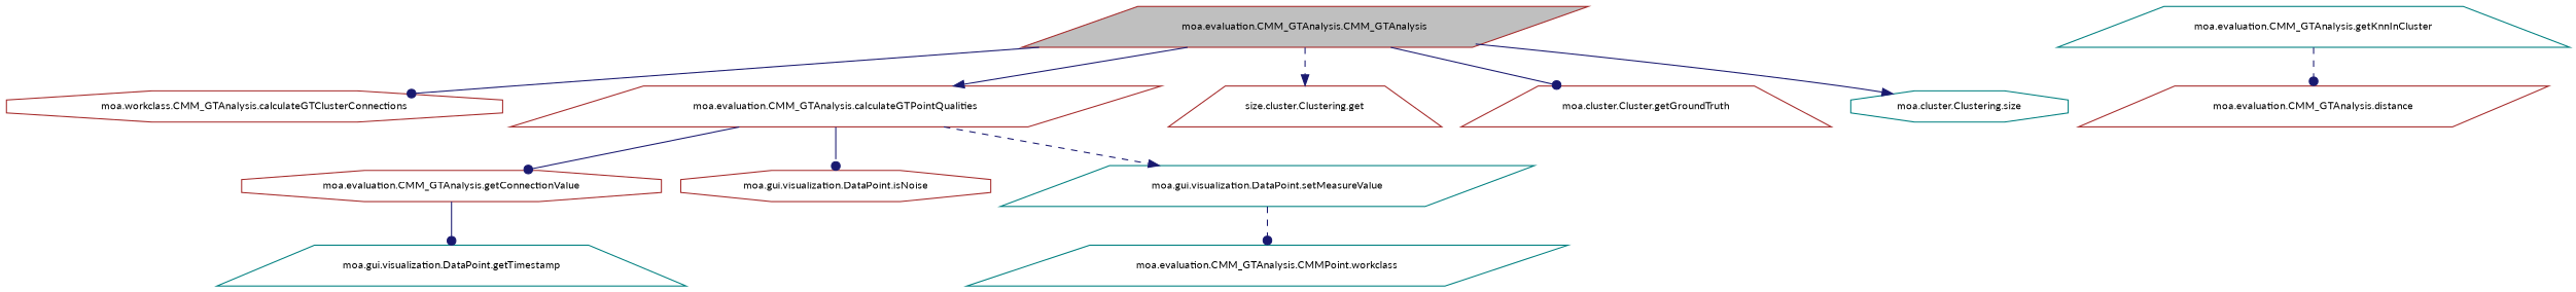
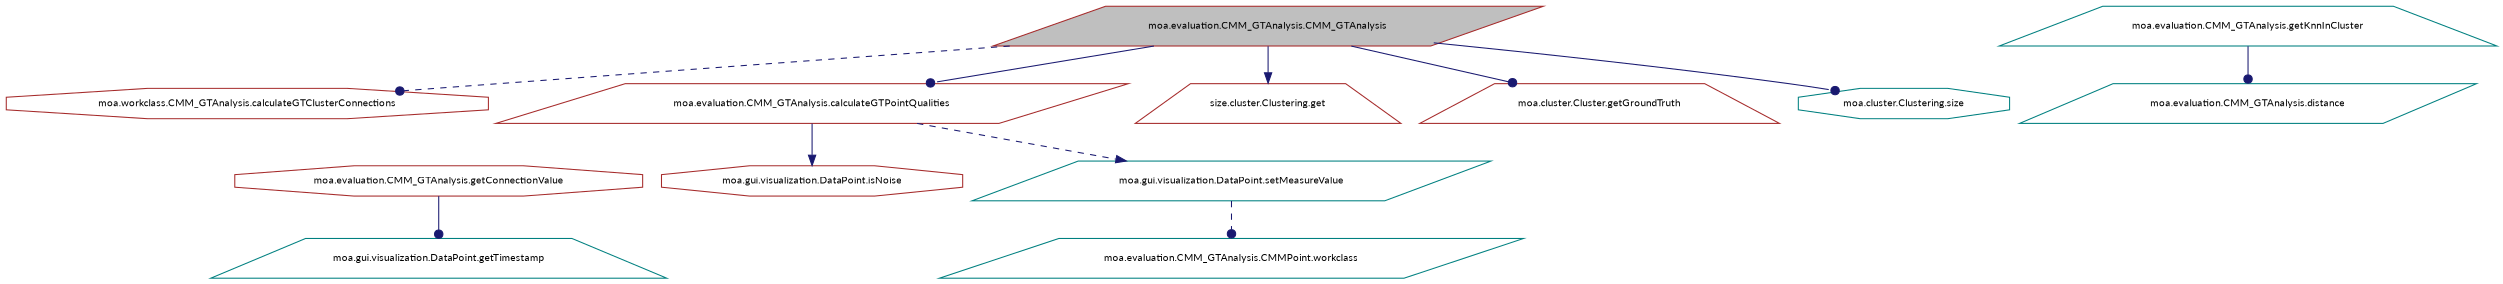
  digraph {
    fontname=Lato
    rankdir=TB
    node [color=brown fillcolor=white fontname=Lato fontsize=10 shape=parallelogram style=filled]
    edge [arrowhead=dot color=midnightblue fontname=Lato fontsize=10 labelfontname=Helvetica labelfontsize=10 style=solid]
    n1 [fillcolor=grey75 fontcolor=black height=0.2 label="moa.evaluation.CMM_GTAnalysis.CMM_GTAnalysis" width=0.4]
    n2 [height=0.2 label="moa.workclass.CMM_GTAnalysis.calculateGTClusterConnections" shape=octagon width=0.4]
    n3 [height=0.2 label="moa.evaluation.CMM_GTAnalysis.calculateGTPointQualities" width=0.4]
    n4 [height=0.2 label="size.cluster.Clustering.get" shape=trapezium width=0.4]
    n5 [height=0.2 label="moa.cluster.Cluster.getGroundTruth" shape=trapezium width=0.4]
    n6 [color=teal height=0.2 label="moa.cluster.Clustering.size" shape=octagon width=0.4]
    n7 [height=0.2 label="moa.evaluation.CMM_GTAnalysis.getConnectionValue" shape=octagon width=0.4]
    n8 [height=0.2 label="moa.gui.visualization.DataPoint.isNoise" shape=octagon width=0.4]
    n9 [color=teal height=0.2 label="moa.gui.visualization.DataPoint.setMeasureValue" width=0.4]
    n10 [color=teal height=0.2 label="moa.gui.visualization.DataPoint.getTimestamp" shape=trapezium width=0.4]
    n11 [color=teal height=0.2 label="moa.evaluation.CMM_GTAnalysis.CMMPoint.workclass" width=0.4]
    n12 [color=teal height=0.2 label="moa.evaluation.CMM_GTAnalysis.getKnnInCluster" shape=trapezium width=0.4]
-   n13 [height=0.2 label="moa.evaluation.CMM_GTAnalysis.distance" width=0.4]
-   n1 -> n2
-   n1 -> n3 [arrowhead=normal]
-   n1 -> n4 [arrowhead=normal style=dashed]
+   n13 [color=teal height=0.2 label="moa.evaluation.CMM_GTAnalysis.distance" width=0.4]
+   n1 -> n2 [style=dashed]
+   n1 -> n3
+   n1 -> n4 [arrowhead=normal]
    n1 -> n5
-   n1 -> n6 [arrowhead=normal]
-   n3 -> n7
-   n3 -> n8
+   n1 -> n6
+   n3 -> n8 [arrowhead=normal]
    n3 -> n9 [arrowhead=normal style=dashed]
    n7 -> n10
    n9 -> n11 [style=dashed]
-   n12 -> n13 [style=dashed]
+   n12 -> n13
  }
